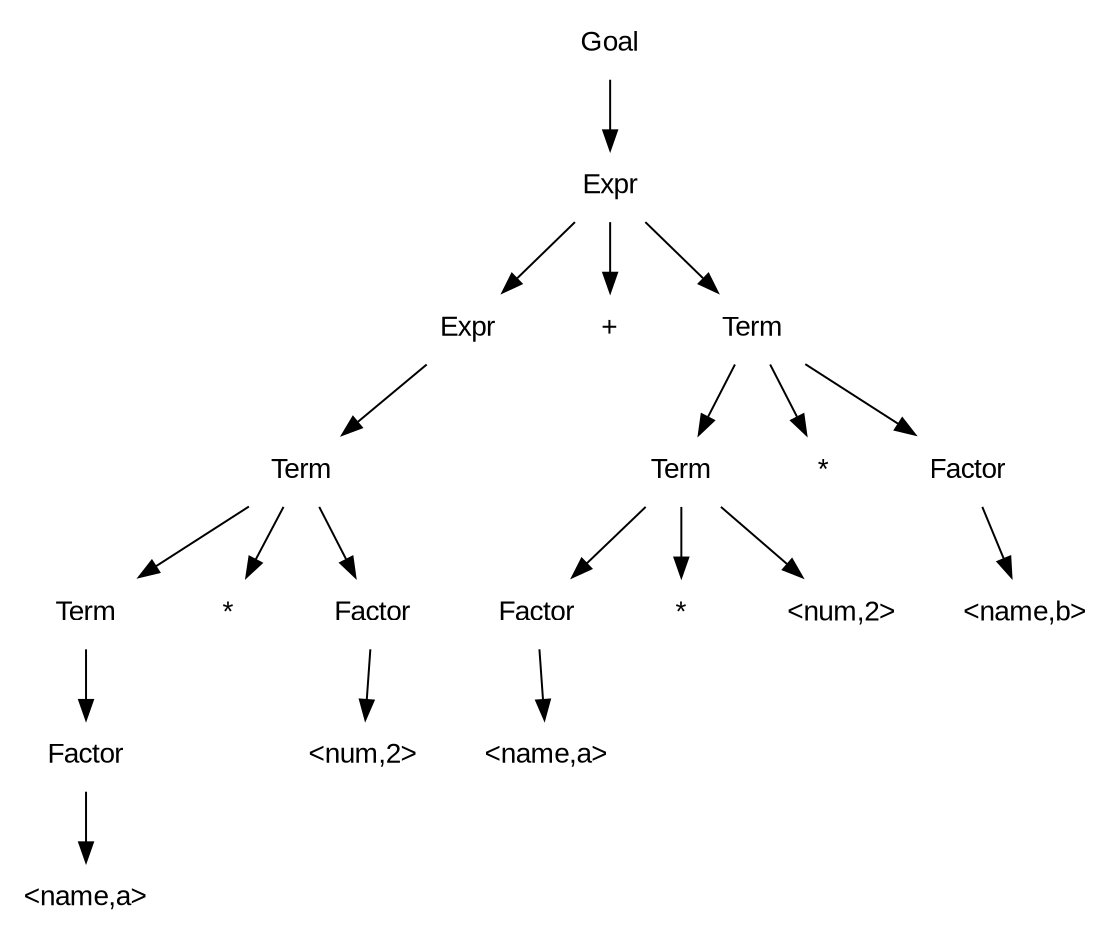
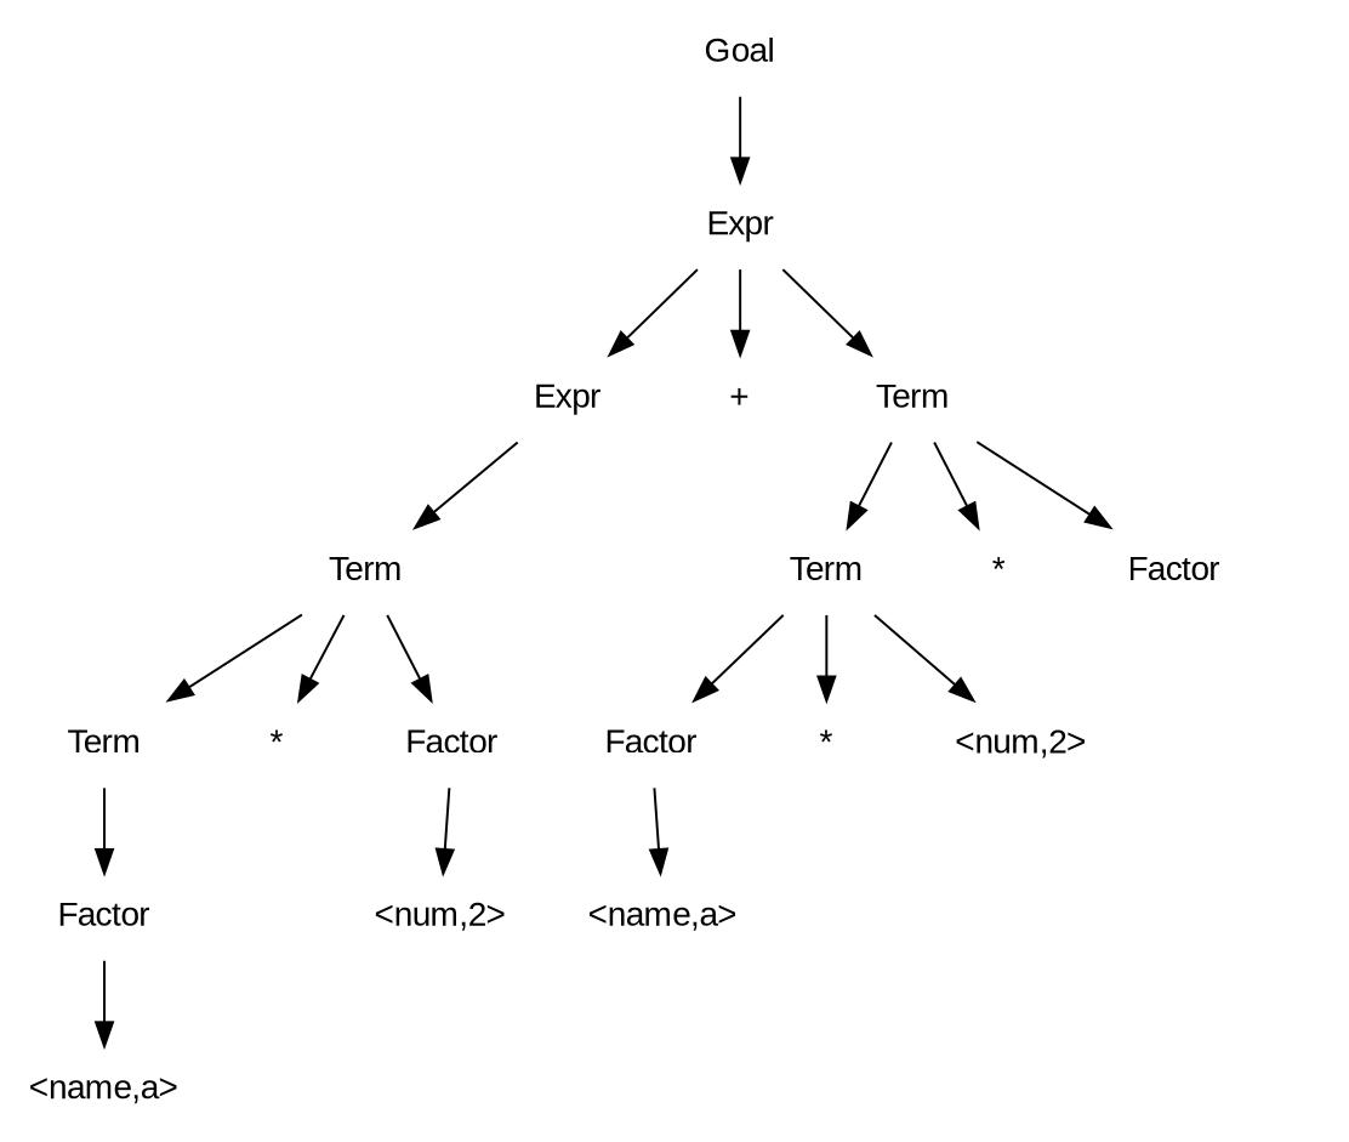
  digraph {
    fontname="Liberation Sans"
    node [shape=plaintext fontname="Liberation Sans"]
    edge [fontname="Liberation Sans"]
    n1 [label=Expr]
    "+"
    n3 [label=Term]
    n4 [label=Term]
    n5 [label="*"]
    n6 [label=Factor]
    n7 [label=Term]
    n8 [label="*"]
    n9 [label=Factor]
    n10 [label=Expr]
    n11 [label=Term]
    n12 [label=Factor]
    n13 [label=Factor]
    n14 [label="*"]
    n15 [label="<num,2>"]
    n16 [label="<name,a>"]
    n17 [label="<num,2>"]
    n18 [label="<name,a>"]
-   "<name,b>"
    Goal
    subgraph sub_1 {
      rank=same
      n1
      "+"
      n3
    }
    subgraph sub_2 {
      rank=same
      n4
      n5
      n6
    }
    subgraph sub_3 {
      rank=same
      n7
      n8
      n9
    }
    n1 -> "+" [style=invis]
    n1 -> n11
    "+" -> n3 [style=invis]
    n3 -> n7
    n3 -> n8
    n3 -> n9
    n4 -> n5 [style=invis]
    n4 -> n12
    n5 -> n6 [style=invis]
    n6 -> n17
    n7 -> n8 [style=invis]
    n7 -> n13
    n7 -> n14
    n7 -> n15
    n8 -> n9 [style=invis]
-   n9 -> "<name,b>"
    n10 -> n1
    n10 -> "+"
    n10 -> n3
    n11 -> n4
    n11 -> n5
    n11 -> n6
    n12 -> n16
    n13 -> n18
    Goal -> n10
  }
